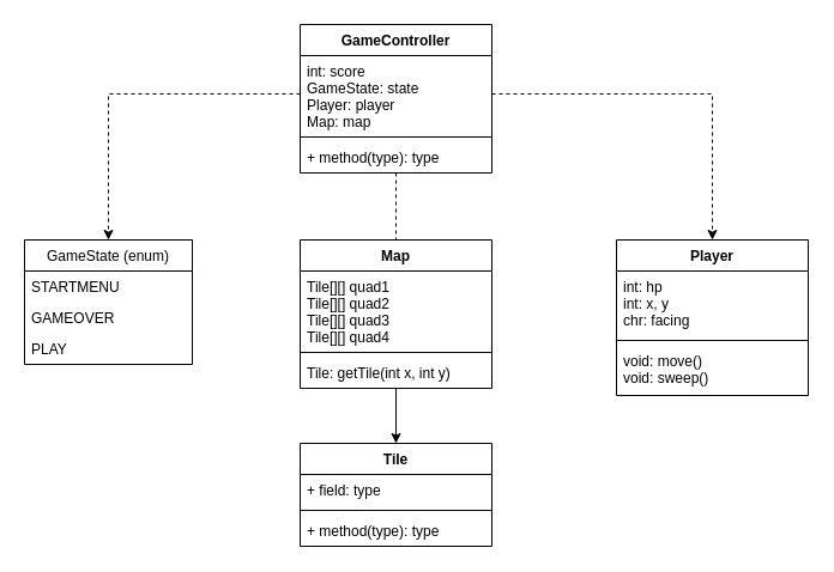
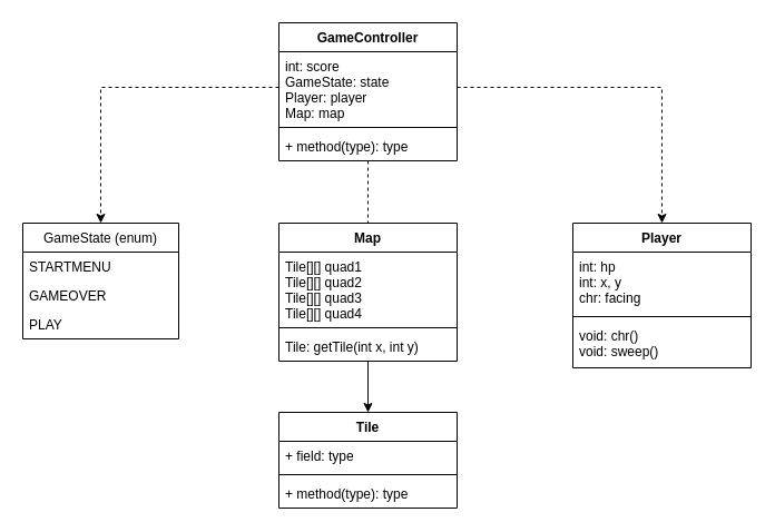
  <mxCell id="0" />
  <mxCell id="1" parent="0" />
  <mxCell id="2" value="Player" style="swimlane;fontStyle=1;align=center;verticalAlign=top;childLayout=stackLayout;horizontal=1;startSize=26;horizontalStack=0;resizeParent=1;resizeParentMax=0;resizeLast=0;collapsible=1;marginBottom=0;" vertex="1" parent="1"><mxGeometry x="514" y="200" width="160" height="130" as="geometry" /></mxCell>
  <mxCell id="3" value="int: hp&#10;int: x, y&#10;chr: facing" style="text;strokeColor=none;fillColor=none;align=left;verticalAlign=top;spacingLeft=4;spacingRight=4;overflow=hidden;rotatable=0;points=[[0,0.5],[1,0.5]];portConstraint=eastwest;" vertex="1" parent="2"><mxGeometry y="26" width="160" height="54" as="geometry" /></mxCell>
  <mxCell id="4" value="" style="line;strokeWidth=1;fillColor=none;align=left;verticalAlign=middle;spacingTop=-1;spacingLeft=3;spacingRight=3;rotatable=0;labelPosition=right;points=[];portConstraint=eastwest;" vertex="1" parent="2"><mxGeometry y="80" width="160" height="8" as="geometry" /></mxCell>
- <mxCell id="5" value="void: move()&#10;void: sweep()" style="text;strokeColor=none;fillColor=none;align=left;verticalAlign=top;spacingLeft=4;spacingRight=4;overflow=hidden;rotatable=0;points=[[0,0.5],[1,0.5]];portConstraint=eastwest;" vertex="1" parent="2"><mxGeometry y="88" width="160" height="42" as="geometry" /></mxCell>
+ <mxCell id="5" value="void: chr()&#10;void: sweep()" style="text;strokeColor=none;fillColor=none;align=left;verticalAlign=top;spacingLeft=4;spacingRight=4;overflow=hidden;rotatable=0;points=[[0,0.5],[1,0.5]];portConstraint=eastwest;" vertex="1" parent="2"><mxGeometry y="88" width="160" height="42" as="geometry" /></mxCell>
  <mxCell id="6" value="Tile" style="swimlane;fontStyle=1;align=center;verticalAlign=top;childLayout=stackLayout;horizontal=1;startSize=26;horizontalStack=0;resizeParent=1;resizeParentMax=0;resizeLast=0;collapsible=1;marginBottom=0;" vertex="1" parent="1"><mxGeometry x="250" y="370" width="160" height="86" as="geometry"><mxRectangle x="330" y="470" width="100" height="26" as="alternateBounds" /></mxGeometry></mxCell>
  <mxCell id="7" value="+ field: type" style="text;strokeColor=none;fillColor=none;align=left;verticalAlign=top;spacingLeft=4;spacingRight=4;overflow=hidden;rotatable=0;points=[[0,0.5],[1,0.5]];portConstraint=eastwest;" vertex="1" parent="6"><mxGeometry y="26" width="160" height="26" as="geometry" /></mxCell>
  <mxCell id="8" value="" style="line;strokeWidth=1;fillColor=none;align=left;verticalAlign=middle;spacingTop=-1;spacingLeft=3;spacingRight=3;rotatable=0;labelPosition=right;points=[];portConstraint=eastwest;" vertex="1" parent="6"><mxGeometry y="52" width="160" height="8" as="geometry" /></mxCell>
  <mxCell id="9" value="+ method(type): type" style="text;strokeColor=none;fillColor=none;align=left;verticalAlign=top;spacingLeft=4;spacingRight=4;overflow=hidden;rotatable=0;points=[[0,0.5],[1,0.5]];portConstraint=eastwest;" vertex="1" parent="6"><mxGeometry y="60" width="160" height="26" as="geometry" /></mxCell>
  <mxCell id="10" style="edgeStyle=orthogonalEdgeStyle;rounded=0;orthogonalLoop=1;jettySize=auto;html=1;dashed=1;endArrow=none;" edge="1" parent="1" source="11" target="16"><mxGeometry relative="1" as="geometry" /></mxCell>
  <mxCell id="11" value="GameController" style="swimlane;fontStyle=1;align=center;verticalAlign=top;childLayout=stackLayout;horizontal=1;startSize=26;horizontalStack=0;resizeParent=1;resizeParentMax=0;resizeLast=0;collapsible=1;marginBottom=0;" vertex="1" parent="1"><mxGeometry x="250" y="20" width="160" height="124" as="geometry" /></mxCell>
  <mxCell id="12" value="int: score&#10;GameState: state&#10;Player: player&#10;Map: map" style="text;strokeColor=none;fillColor=none;align=left;verticalAlign=top;spacingLeft=4;spacingRight=4;overflow=hidden;rotatable=0;points=[[0,0.5],[1,0.5]];portConstraint=eastwest;" vertex="1" parent="11"><mxGeometry y="26" width="160" height="64" as="geometry" /></mxCell>
  <mxCell id="13" value="" style="line;strokeWidth=1;fillColor=none;align=left;verticalAlign=middle;spacingTop=-1;spacingLeft=3;spacingRight=3;rotatable=0;labelPosition=right;points=[];portConstraint=eastwest;" vertex="1" parent="11"><mxGeometry y="90" width="160" height="8" as="geometry" /></mxCell>
  <mxCell id="14" value="+ method(type): type" style="text;strokeColor=none;fillColor=none;align=left;verticalAlign=top;spacingLeft=4;spacingRight=4;overflow=hidden;rotatable=0;points=[[0,0.5],[1,0.5]];portConstraint=eastwest;" vertex="1" parent="11"><mxGeometry y="98" width="160" height="26" as="geometry" /></mxCell>
  <mxCell id="15" style="edgeStyle=orthogonalEdgeStyle;rounded=0;orthogonalLoop=1;jettySize=auto;html=1;dashed=0;" edge="1" parent="1" source="16" target="6"><mxGeometry relative="1" as="geometry" /></mxCell>
  <mxCell id="16" value="Map" style="swimlane;fontStyle=1;align=center;verticalAlign=top;childLayout=stackLayout;horizontal=1;startSize=26;horizontalStack=0;resizeParent=1;resizeParentMax=0;resizeLast=0;collapsible=1;marginBottom=0;" vertex="1" parent="1"><mxGeometry x="250" y="200" width="160" height="124" as="geometry" /></mxCell>
  <mxCell id="17" value="Tile[][] quad1&#10;Tile[][] quad2&#10;Tile[][] quad3&#10;Tile[][] quad4" style="text;strokeColor=none;fillColor=none;align=left;verticalAlign=top;spacingLeft=4;spacingRight=4;overflow=hidden;rotatable=0;points=[[0,0.5],[1,0.5]];portConstraint=eastwest;" vertex="1" parent="16"><mxGeometry y="26" width="160" height="64" as="geometry" /></mxCell>
  <mxCell id="18" value="" style="line;strokeWidth=1;fillColor=none;align=left;verticalAlign=middle;spacingTop=-1;spacingLeft=3;spacingRight=3;rotatable=0;labelPosition=right;points=[];portConstraint=eastwest;" vertex="1" parent="16"><mxGeometry y="90" width="160" height="8" as="geometry" /></mxCell>
  <mxCell id="19" value="Tile: getTile(int x, int y)" style="text;strokeColor=none;fillColor=none;align=left;verticalAlign=top;spacingLeft=4;spacingRight=4;overflow=hidden;rotatable=0;points=[[0,0.5],[1,0.5]];portConstraint=eastwest;" vertex="1" parent="16"><mxGeometry y="98" width="160" height="26" as="geometry" /></mxCell>
  <mxCell id="20" value="GameState (enum)" style="swimlane;fontStyle=0;childLayout=stackLayout;horizontal=1;startSize=26;fillColor=none;horizontalStack=0;resizeParent=1;resizeParentMax=0;resizeLast=0;collapsible=1;marginBottom=0;" vertex="1" parent="1"><mxGeometry x="20" y="200" width="140" height="104" as="geometry" /></mxCell>
  <mxCell id="21" value="STARTMENU" style="text;strokeColor=none;fillColor=none;align=left;verticalAlign=top;spacingLeft=4;spacingRight=4;overflow=hidden;rotatable=0;points=[[0,0.5],[1,0.5]];portConstraint=eastwest;" vertex="1" parent="20"><mxGeometry y="26" width="140" height="26" as="geometry" /></mxCell>
  <mxCell id="22" value="GAMEOVER" style="text;strokeColor=none;fillColor=none;align=left;verticalAlign=top;spacingLeft=4;spacingRight=4;overflow=hidden;rotatable=0;points=[[0,0.5],[1,0.5]];portConstraint=eastwest;" vertex="1" parent="20"><mxGeometry y="52" width="140" height="26" as="geometry" /></mxCell>
  <mxCell id="23" value="PLAY" style="text;strokeColor=none;fillColor=none;align=left;verticalAlign=top;spacingLeft=4;spacingRight=4;overflow=hidden;rotatable=0;points=[[0,0.5],[1,0.5]];portConstraint=eastwest;" vertex="1" parent="20"><mxGeometry y="78" width="140" height="26" as="geometry" /></mxCell>
  <mxCell id="24" style="edgeStyle=orthogonalEdgeStyle;rounded=0;orthogonalLoop=1;jettySize=auto;html=1;dashed=1;" edge="1" parent="1" source="12" target="20"><mxGeometry relative="1" as="geometry" /></mxCell>
  <mxCell id="25" style="edgeStyle=orthogonalEdgeStyle;rounded=0;orthogonalLoop=1;jettySize=auto;html=1;dashed=1;" edge="1" parent="1" source="12" target="2"><mxGeometry relative="1" as="geometry" /></mxCell>
